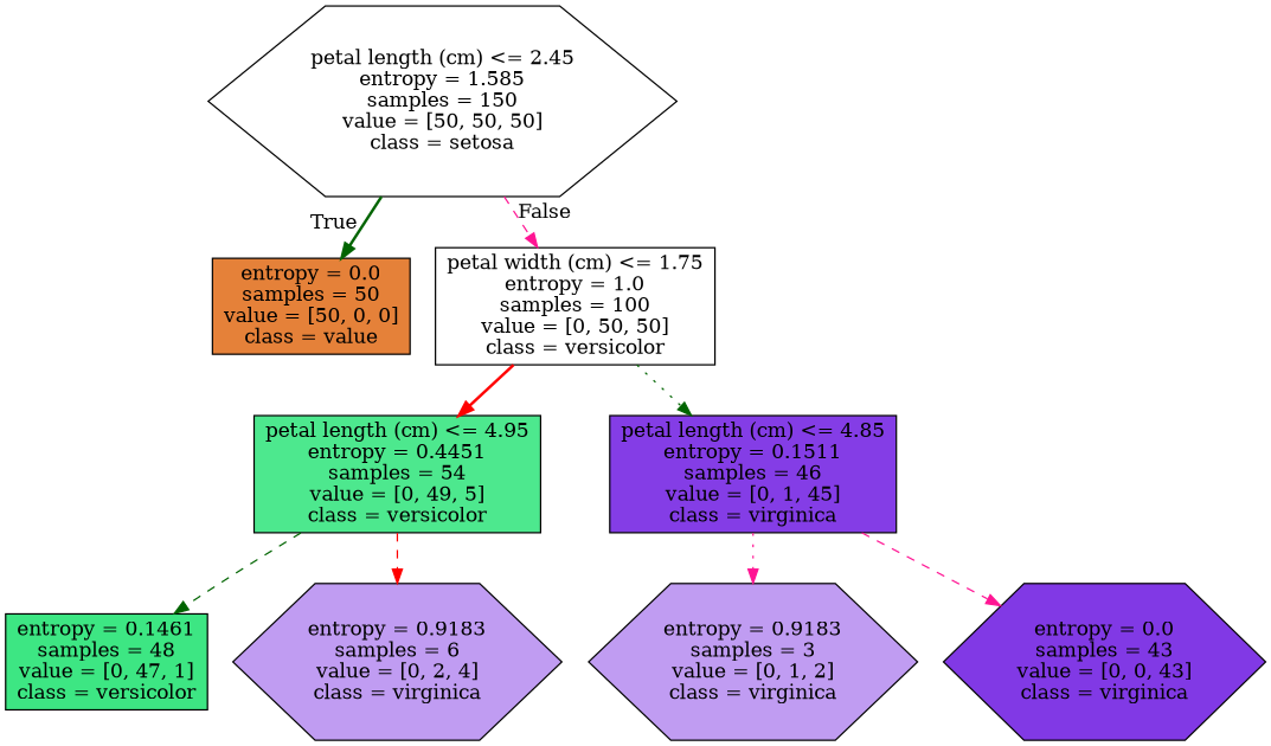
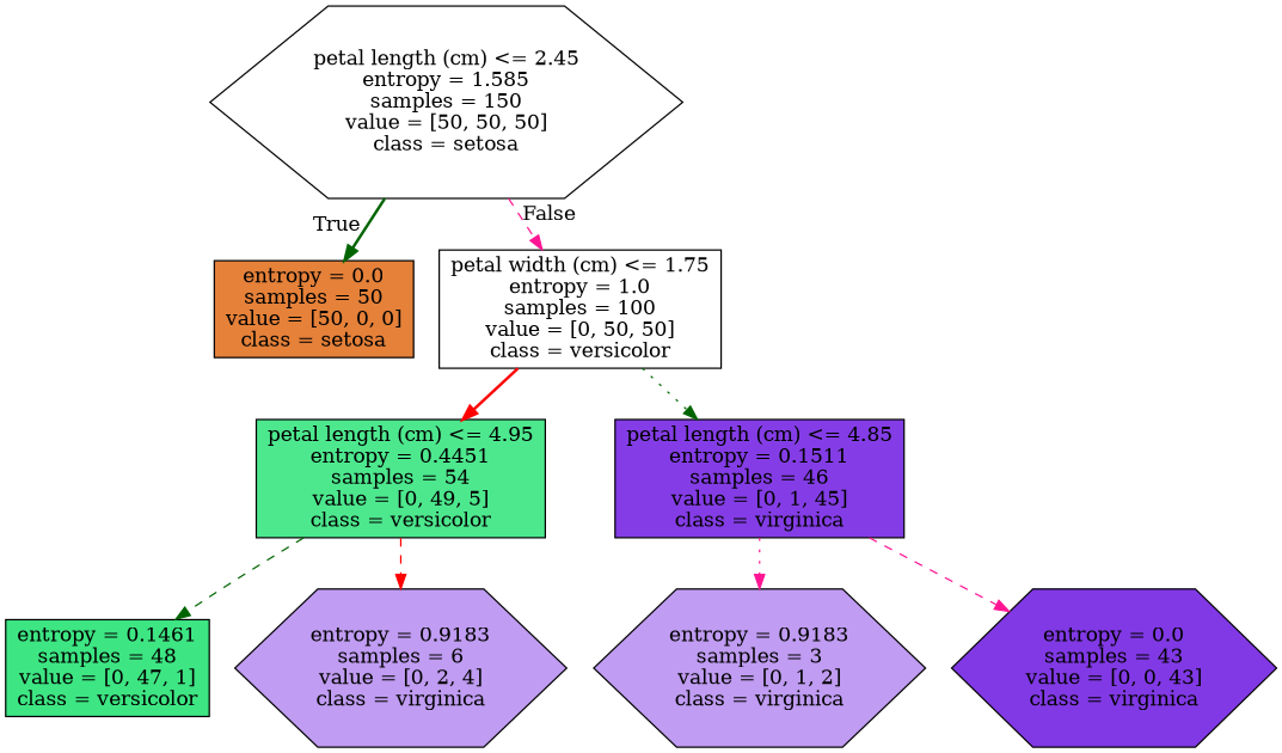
  digraph {
    node [color=black fillcolor="#8139e57f" shape=box style=filled]
    edge [color=darkgreen style=dashed]
    n1 [fillcolor="#e5813900" label="petal length (cm) <= 2.45\nentropy = 1.585\nsamples = 150\nvalue = [50, 50, 50]\nclass = setosa" shape=hexagon]
-   n2 [fillcolor="#e58139ff" label="entropy = 0.0\nsamples = 50\nvalue = [50, 0, 0]\nclass = value"]
+   n2 [fillcolor="#e58139ff" label="entropy = 0.0\nsamples = 50\nvalue = [50, 0, 0]\nclass = setosa"]
    n3 [fillcolor="#39e58100" label="petal width (cm) <= 1.75\nentropy = 1.0\nsamples = 100\nvalue = [0, 50, 50]\nclass = versicolor"]
    n4 [fillcolor="#39e581e5" label="petal length (cm) <= 4.95\nentropy = 0.4451\nsamples = 54\nvalue = [0, 49, 5]\nclass = versicolor"]
    n5 [fillcolor="#8139e5f9" label="petal length (cm) <= 4.85\nentropy = 0.1511\nsamples = 46\nvalue = [0, 1, 45]\nclass = virginica"]
    n6 [fillcolor="#39e581fa" label="entropy = 0.1461\nsamples = 48\nvalue = [0, 47, 1]\nclass = versicolor"]
    n7 [label="entropy = 0.9183\nsamples = 6\nvalue = [0, 2, 4]\nclass = virginica" shape=hexagon]
    n8 [label="entropy = 0.9183\nsamples = 3\nvalue = [0, 1, 2]\nclass = virginica" shape=hexagon]
    n9 [fillcolor="#8139e5ff" label="entropy = 0.0\nsamples = 43\nvalue = [0, 0, 43]\nclass = virginica" shape=hexagon]
    n1 -> n2 [headlabel=True labelangle=45 labeldistance=2.5 style=bold]
    n1 -> n3 [headlabel=False labelangle=-45 labeldistance=2.5 color=deeppink]
    n3 -> n4 [color=red style=bold]
    n3 -> n5 [style=dotted]
    n4 -> n6
    n4 -> n7 [color=red]
    n5 -> n8 [color=deeppink style=dotted]
    n5 -> n9 [color=deeppink]
  }
